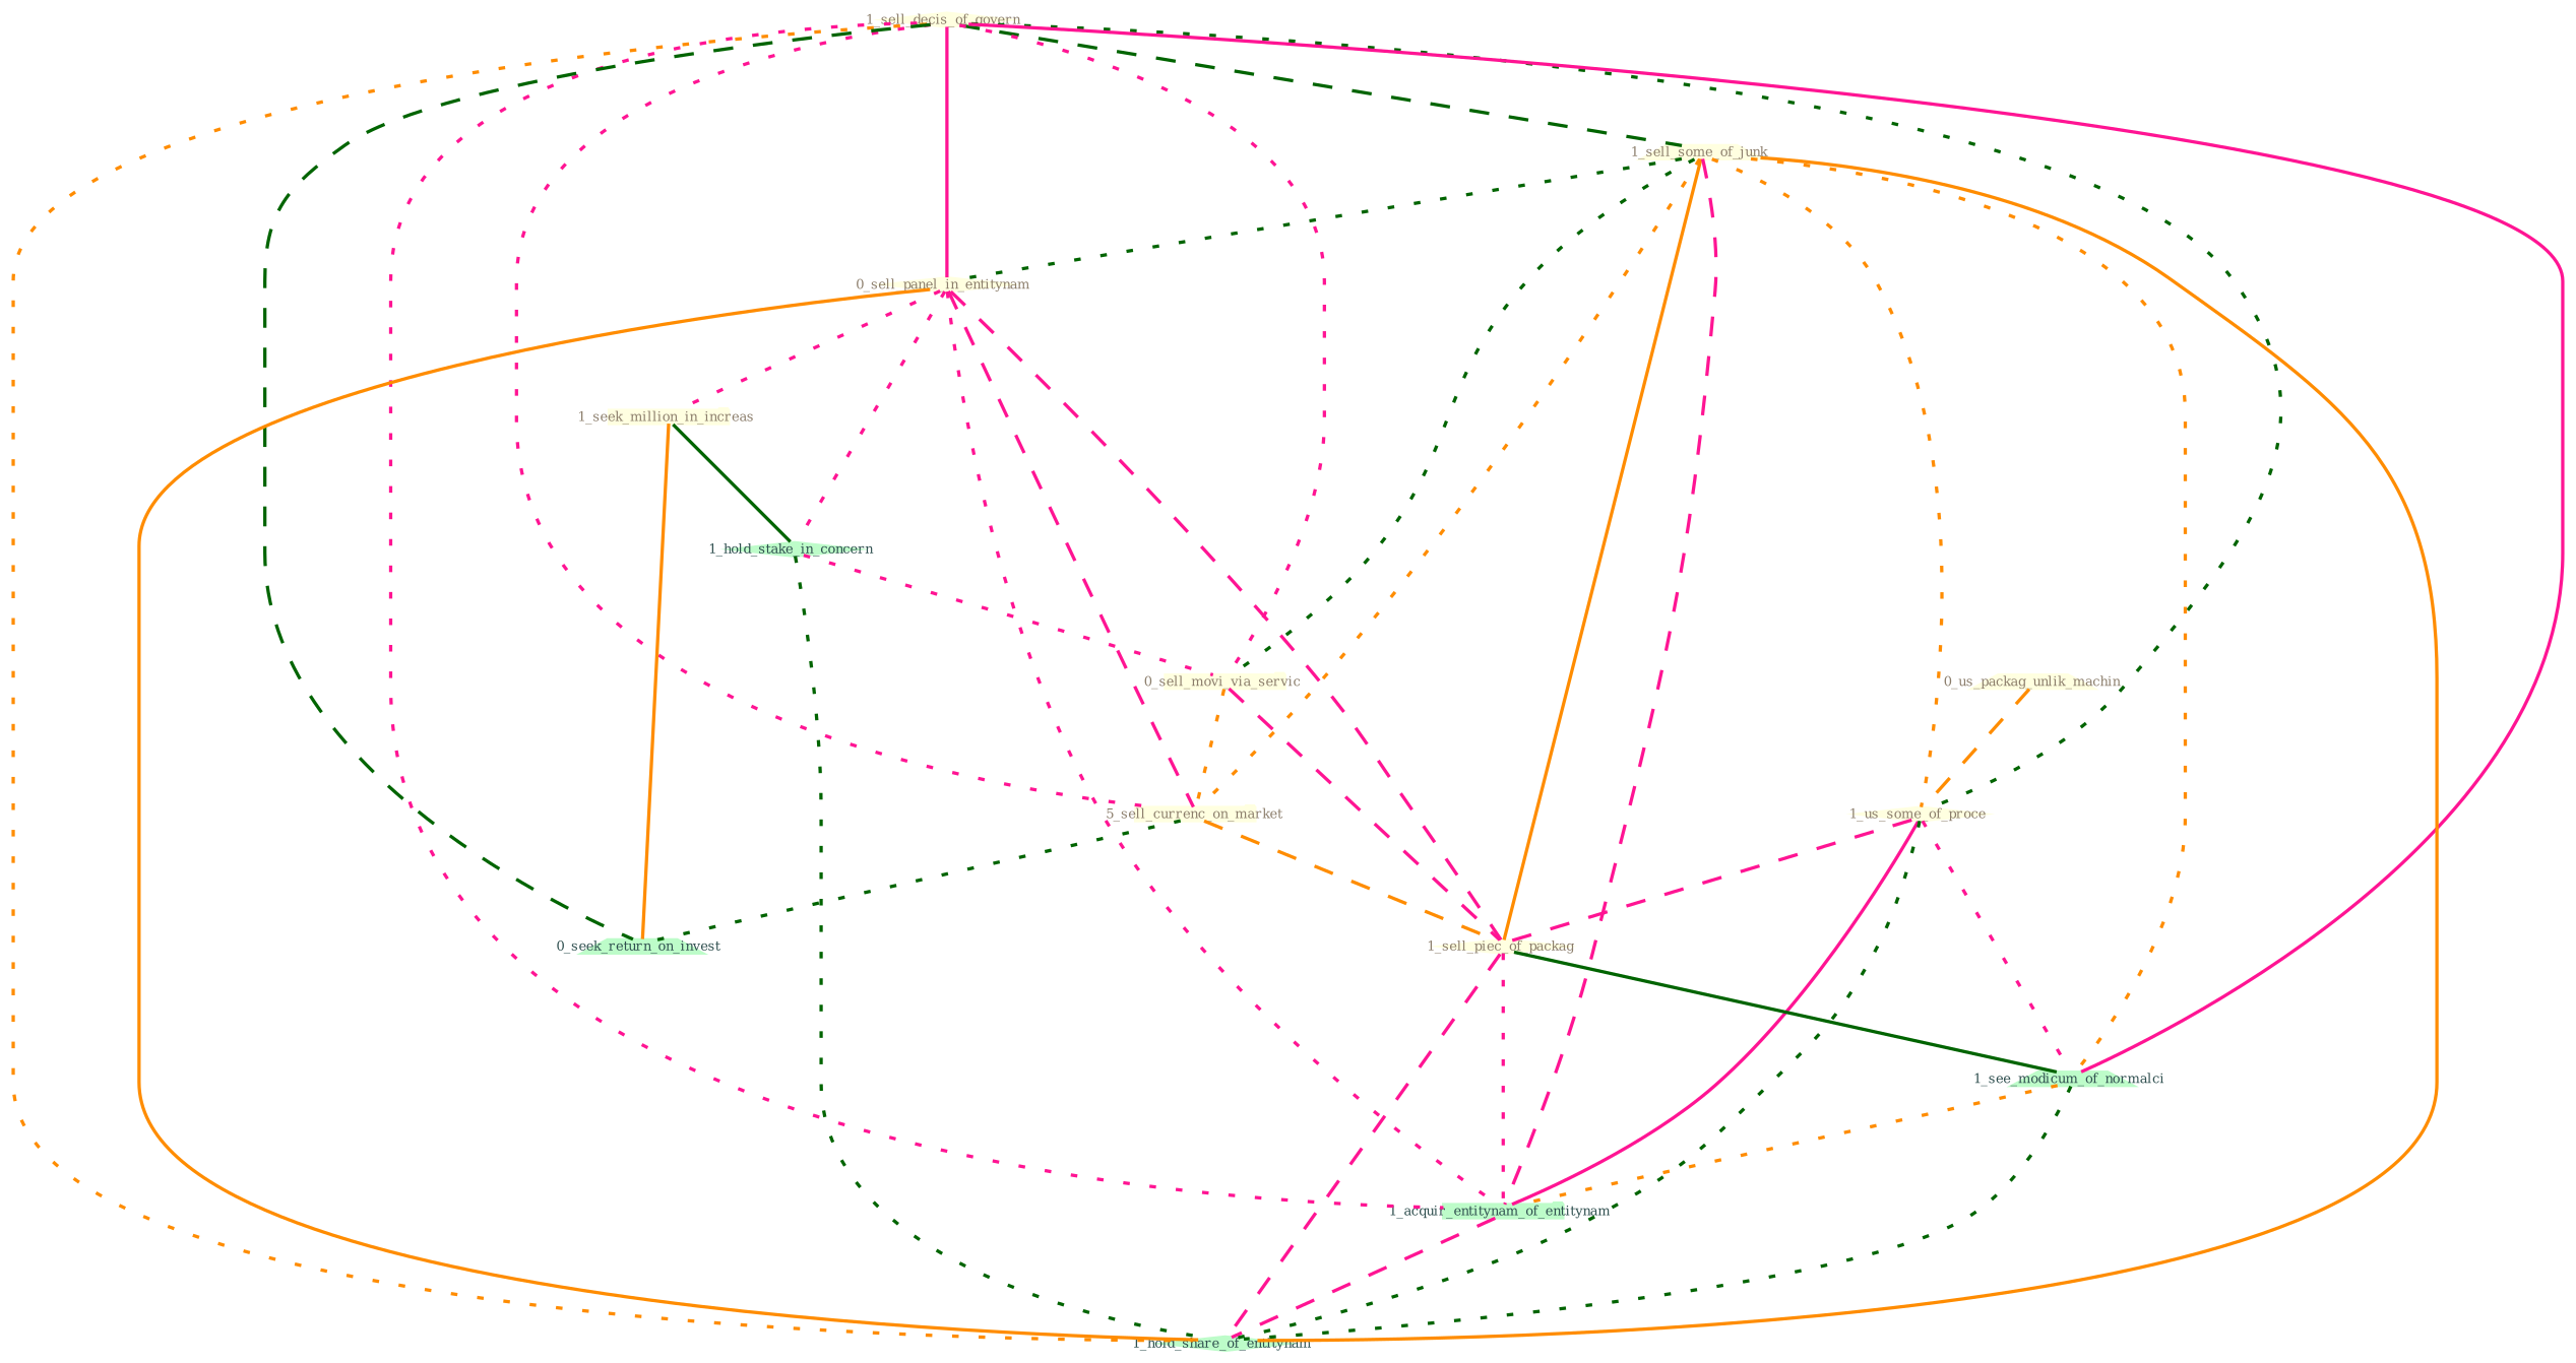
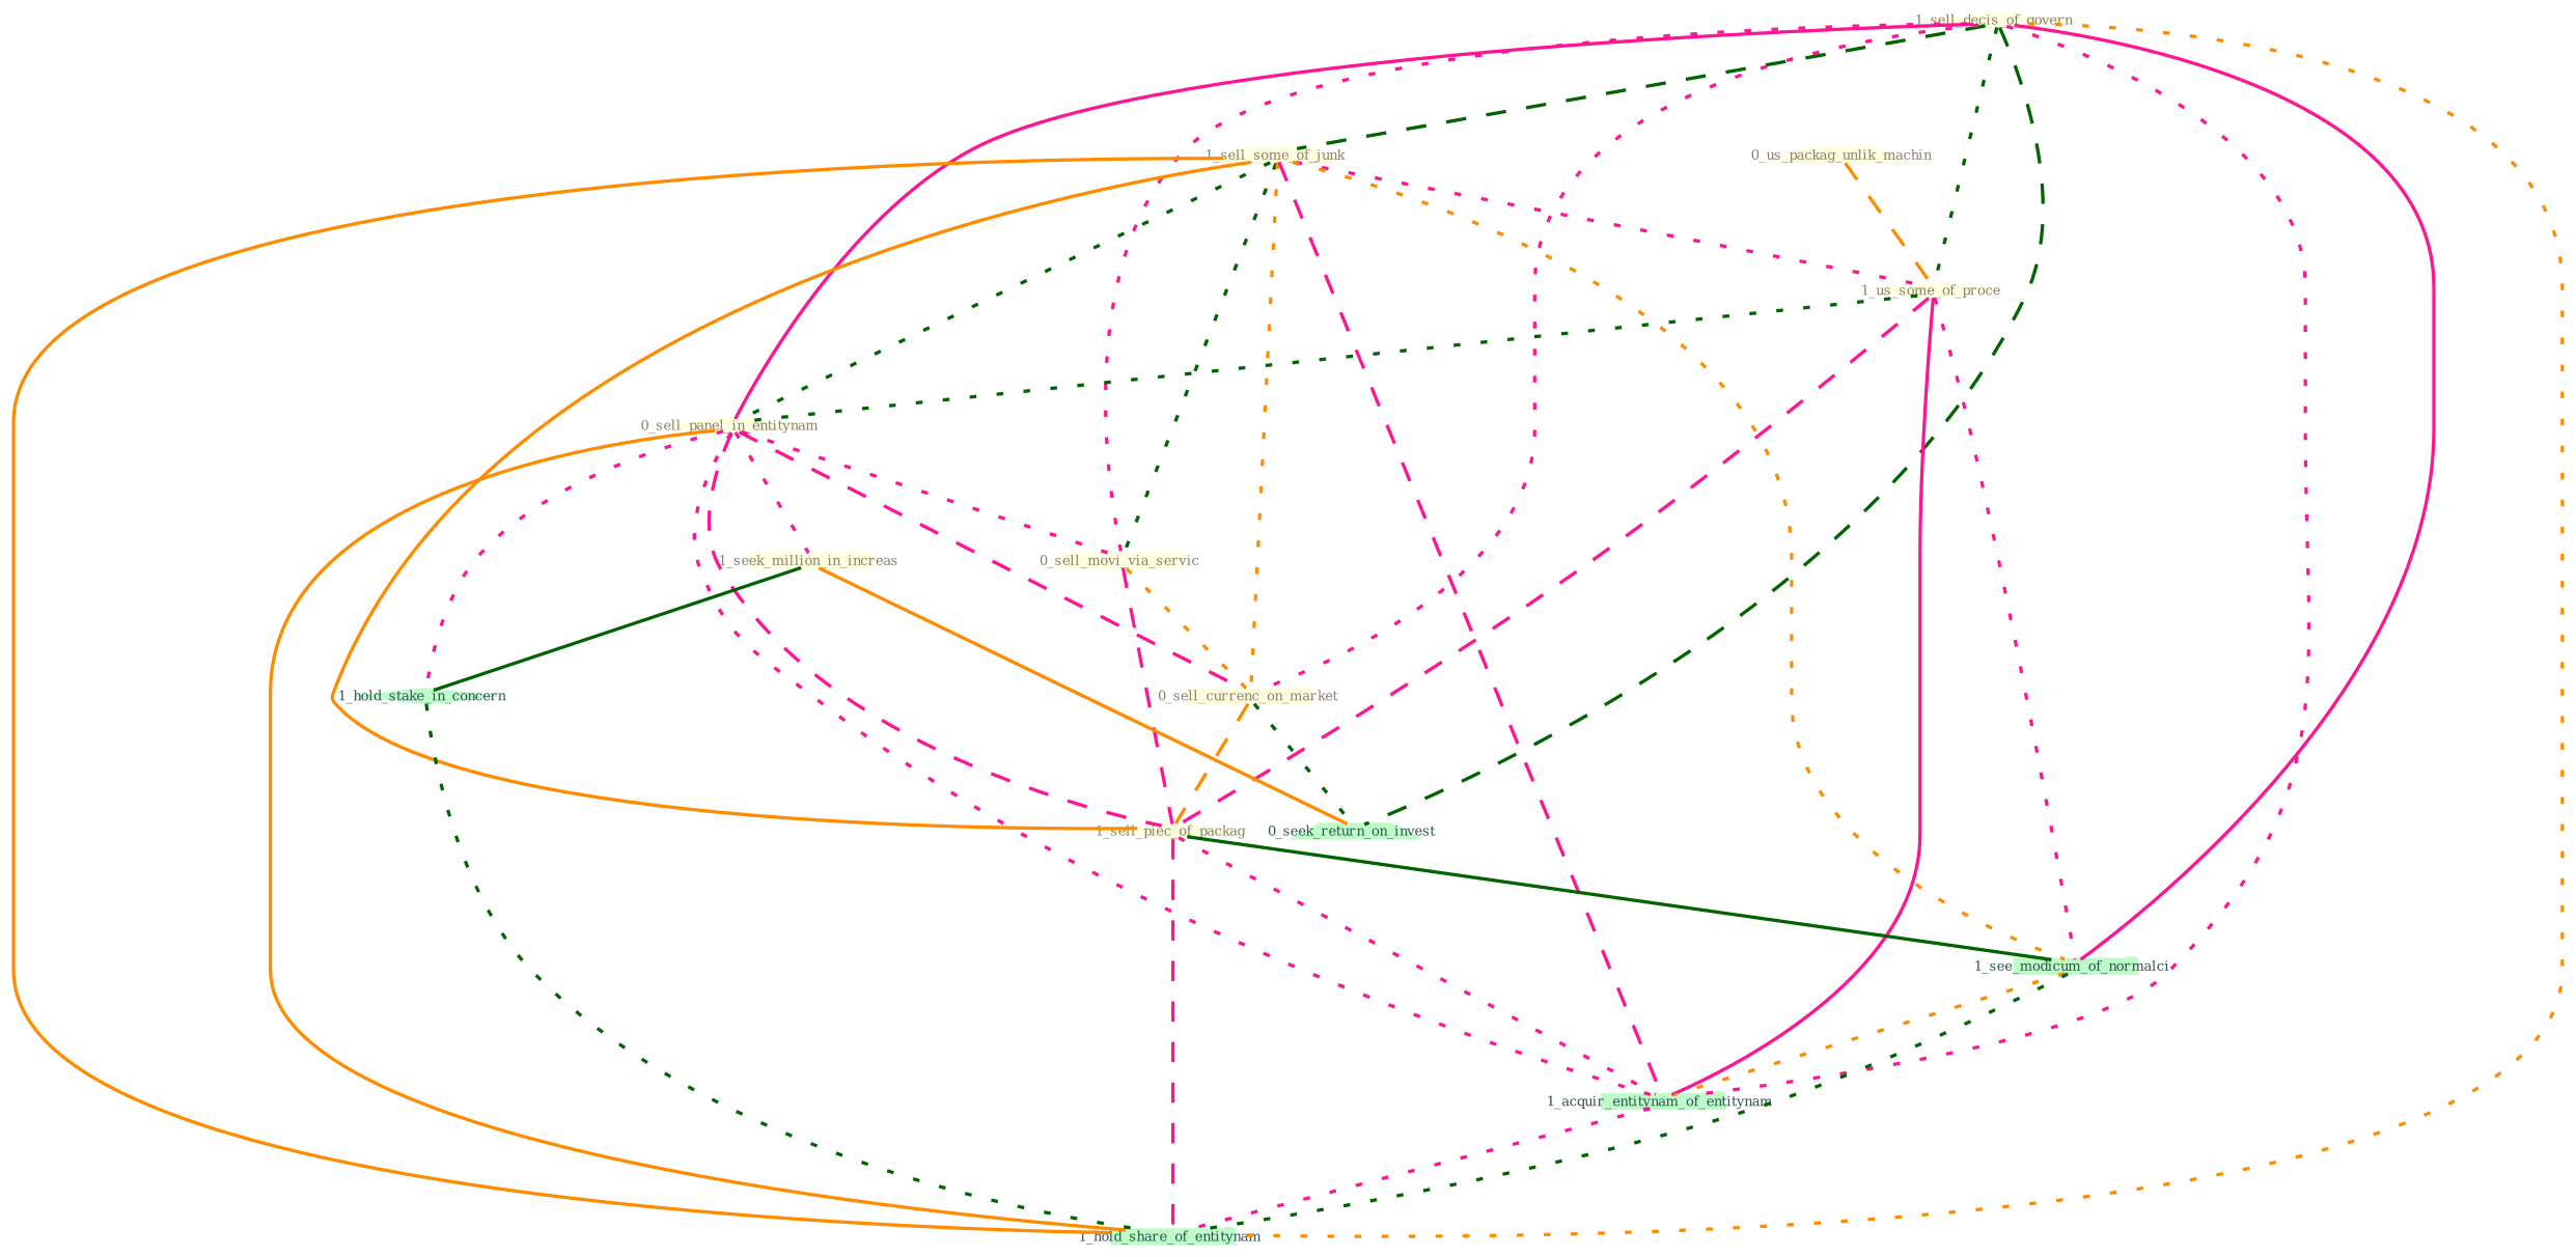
  graph {
    node [color="#ffffe0" fixedsize=true fontcolor="#8b7d6b" fontsize=4 shape=folder style=filled]
    edge [color=deeppink style=dotted w=1]
    "1_sell_decis_of_govern " [height=.06 shape=diamond width=.5]
    n2 [height=.06 label="0_us_packag_unlik_machin" shape=trapezium width=.5]
    "1_sell_some_of_junk " [height=.06 shape=trapezium width=.5]
    "0_sell_panel_in_entitynam " [height=.06 shape=diamond width=.5]
    "0_sell_movi_via_servic " [height=.06 width=.5]
    "1_us_some_of_proce " [height=.06 shape=diamond width=.5]
    "1_seek_million_in_increas " [height=.06 width=.5]
-   "0_sell_currenc_on_market " [height=.06 width=.5 label="5_sell_currenc_on_market"]
+   "0_sell_currenc_on_market " [height=.06 width=.5]
    "1_sell_piec_of_packag " [height=.06 shape=diamond width=.5]
-   "1_see_modicum_of_normalci " [color="#BDFCC9" fontcolor="#2f4f4f" height=.06 shape=trapezium width=.5]
+   "1_see_modicum_of_normalci " [color="#BDFCC9" fontcolor="#2f4f4f" height=.06 width=.5]
    "1_acquir_entitynam_of_entitynam " [color="#BDFCC9" fontcolor="#2f4f4f" height=.06 width=.5]
-   "1_hold_share_of_entitynam " [color="#BDFCC9" fontcolor="#2f4f4f" height=.06 shape=diamond width=.5]
+   "1_hold_share_of_entitynam " [color="#BDFCC9" fontcolor="#2f4f4f" height=.06 width=.5]
    "0_seek_return_on_invest " [color="#BDFCC9" fontcolor="#2f4f4f" height=.06 shape=trapezium width=.5]
    "1_hold_stake_in_concern " [color="#BDFCC9" fontcolor="#2f4f4f" height=.06 shape=diamond width=.5]
    subgraph sub_1 {
      "1_sell_decis_of_govern "
      n2
      "1_sell_some_of_junk "
      "0_sell_panel_in_entitynam "
      "0_sell_movi_via_servic "
      "1_us_some_of_proce "
      "1_seek_million_in_increas "
      "0_sell_currenc_on_market "
      "1_sell_piec_of_packag "
    }
    subgraph sub_2 {
    }
    "1_sell_decis_of_govern " -- "1_sell_some_of_junk " [color=darkgreen style=dashed w=2]
    "1_sell_decis_of_govern " -- "0_sell_panel_in_entitynam " [style=solid]
    "1_sell_decis_of_govern " -- "0_sell_movi_via_servic "
    "1_sell_decis_of_govern " -- "1_us_some_of_proce " [color=darkgreen]
    "1_sell_decis_of_govern " -- "0_sell_currenc_on_market "
    "1_sell_decis_of_govern " -- "1_see_modicum_of_normalci " [style=solid]
    "1_sell_decis_of_govern " -- "1_acquir_entitynam_of_entitynam "
    "1_sell_decis_of_govern " -- "1_hold_share_of_entitynam " [color=darkorange]
    "1_sell_decis_of_govern " -- "0_seek_return_on_invest " [color=darkgreen style=dashed w=2]
    n2 -- "1_us_some_of_proce " [color=darkorange style=dashed]
    "1_sell_some_of_junk " -- "0_sell_panel_in_entitynam " [color=darkgreen]
    "1_sell_some_of_junk " -- "0_sell_movi_via_servic " [color=darkgreen]
-   "1_sell_some_of_junk " -- "1_us_some_of_proce " [color=darkorange w=2]
+   "1_sell_some_of_junk " -- "1_us_some_of_proce " [w=2]
    "1_sell_some_of_junk " -- "0_sell_currenc_on_market " [color=darkorange]
    "1_sell_some_of_junk " -- "1_sell_piec_of_packag " [color=darkorange style=solid w=2]
    "1_sell_some_of_junk " -- "1_see_modicum_of_normalci " [color=darkorange]
    "1_sell_some_of_junk " -- "1_acquir_entitynam_of_entitynam " [style=dashed]
    "1_sell_some_of_junk " -- "1_hold_share_of_entitynam " [color=darkorange style=solid]
-   "1_hold_stake_in_concern " -- "0_sell_movi_via_servic "
+   "0_sell_panel_in_entitynam " -- "0_sell_movi_via_servic "
    "0_sell_panel_in_entitynam " -- "1_seek_million_in_increas "
    "0_sell_panel_in_entitynam " -- "0_sell_currenc_on_market " [style=dashed]
    "0_sell_panel_in_entitynam " -- "1_sell_piec_of_packag " [style=dashed]
    "0_sell_panel_in_entitynam " -- "1_acquir_entitynam_of_entitynam "
    "0_sell_panel_in_entitynam " -- "1_hold_share_of_entitynam " [color=darkorange style=solid]
    "0_sell_panel_in_entitynam " -- "1_hold_stake_in_concern "
    "0_sell_movi_via_servic " -- "0_sell_currenc_on_market " [color=darkorange]
    "0_sell_movi_via_servic " -- "1_sell_piec_of_packag " [style=dashed]
    "1_us_some_of_proce " -- "1_sell_piec_of_packag " [style=dashed]
    "1_us_some_of_proce " -- "1_see_modicum_of_normalci "
    "1_us_some_of_proce " -- "1_acquir_entitynam_of_entitynam " [style=solid]
-   "1_us_some_of_proce " -- "1_hold_share_of_entitynam " [color=darkgreen]
+   "1_us_some_of_proce " -- "0_sell_panel_in_entitynam " [color=darkgreen]
    "1_seek_million_in_increas " -- "0_seek_return_on_invest " [color=darkorange style=solid]
    "1_seek_million_in_increas " -- "1_hold_stake_in_concern " [color=darkgreen style=solid]
    "0_sell_currenc_on_market " -- "1_sell_piec_of_packag " [color=darkorange style=dashed]
    "0_sell_currenc_on_market " -- "0_seek_return_on_invest " [color=darkgreen]
    "1_sell_piec_of_packag " -- "1_see_modicum_of_normalci " [color=darkgreen style=solid]
    "1_sell_piec_of_packag " -- "1_acquir_entitynam_of_entitynam "
    "1_sell_piec_of_packag " -- "1_hold_share_of_entitynam " [style=dashed]
    "1_see_modicum_of_normalci " -- "1_acquir_entitynam_of_entitynam " [color=darkorange]
    "1_see_modicum_of_normalci " -- "1_hold_share_of_entitynam " [color=darkgreen]
-   "1_acquir_entitynam_of_entitynam " -- "1_hold_share_of_entitynam " [style=dashed w=2]
+   "1_acquir_entitynam_of_entitynam " -- "1_hold_share_of_entitynam " [w=2]
    "1_hold_stake_in_concern " -- "1_hold_share_of_entitynam " [color=darkgreen]
  }
